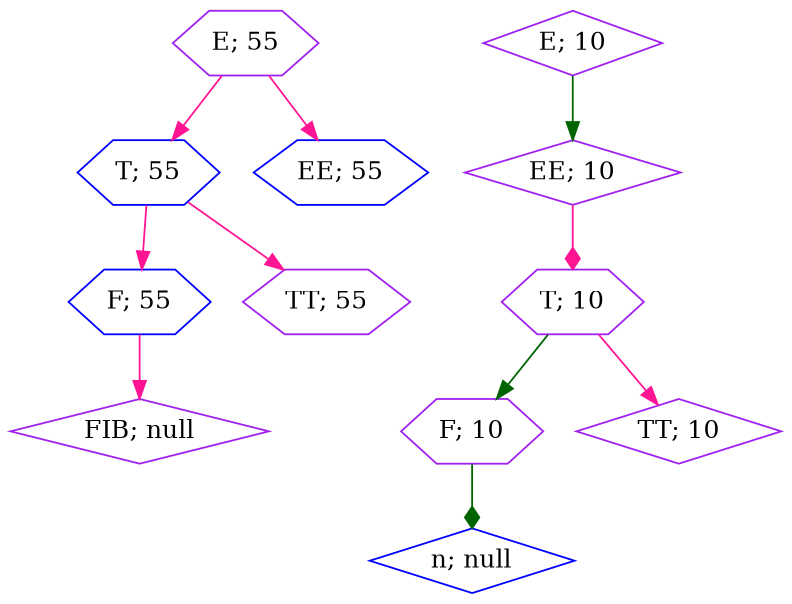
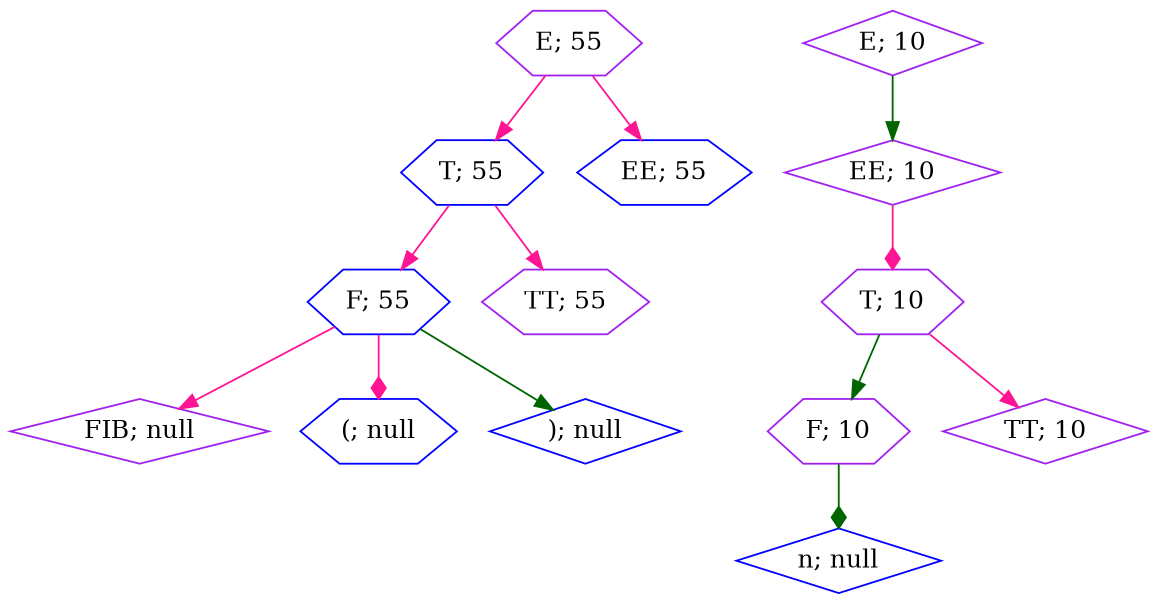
  digraph {
    node [color=purple shape=hexagon]
    edge [arrowhead=normal color=deeppink]
    n1 [label="E; 55"]
    n2 [color=blue label="T; 55"]
    n3 [color=blue label="EE; 55"]
    n4 [color=blue label="F; 55"]
    n5 [label="TT; 55"]
    n6 [label="FIB; null" shape=diamond]
+   n7 [color=blue label="(; null"]
+   n8 [color=blue label="); null" shape=diamond]
    n9 [label="E; 10" shape=diamond]
    n10 [label="EE; 10" shape=diamond]
    n11 [label="T; 10"]
    n12 [label="F; 10"]
    n13 [label="TT; 10" shape=diamond]
    n14 [color=blue label="n; null" shape=diamond]
    n1 -> n2
    n1 -> n3
    n2 -> n4
    n2 -> n5
    n4 -> n6
+   n4 -> n7 [arrowhead=diamond]
+   n4 -> n8 [color=darkgreen]
    n9 -> n10 [color=darkgreen]
    n10 -> n11 [arrowhead=diamond]
    n11 -> n12 [color=darkgreen]
    n11 -> n13
    n12 -> n14 [arrowhead=diamond color=darkgreen]
  }
